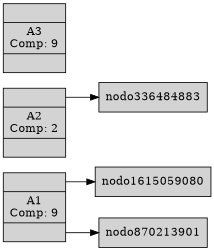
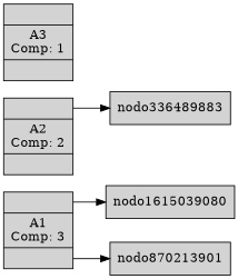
  digraph {
    rankdir=LR
    node [fillcolor=lightgray shape=record style=filled]
    edge [headport=f1 tailport=f0]
-   n1 [label="<f0> |<f1> A1\nComp: 9 |<f2>"]
-   nodo1615039080 [label=nodo1615059080]
+   n1 [label="<f0> |<f1> A1\nComp: 3 |<f2>"]
+   nodo1615039080
    n3 [label=nodo870213901]
    n4 [label="<f0> |<f1> A2\nComp: 2 |<f2>"]
-   nodo336484883
-   n6 [label="<f0> |<f1> A3\nComp: 9 |<f2>"]
+   nodo336484883 [label=nodo336489883]
+   n6 [label="<f0> |<f1> A3\nComp: 1 |<f2>"]
    n1 -> nodo1615039080
    n1 -> n3 [tailport=f2]
    n4 -> nodo336484883
  }
